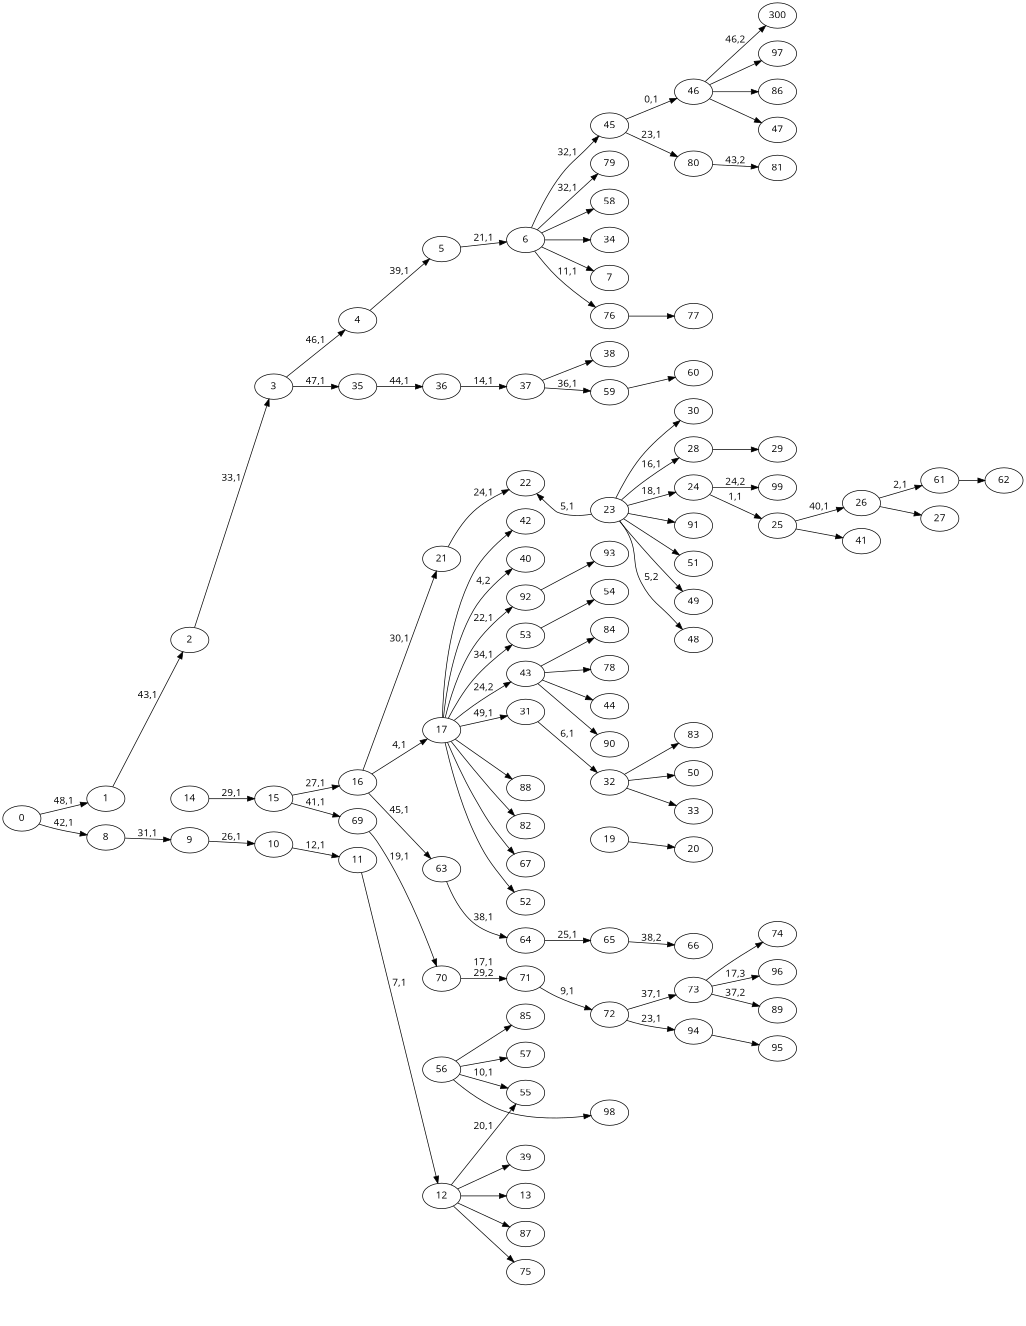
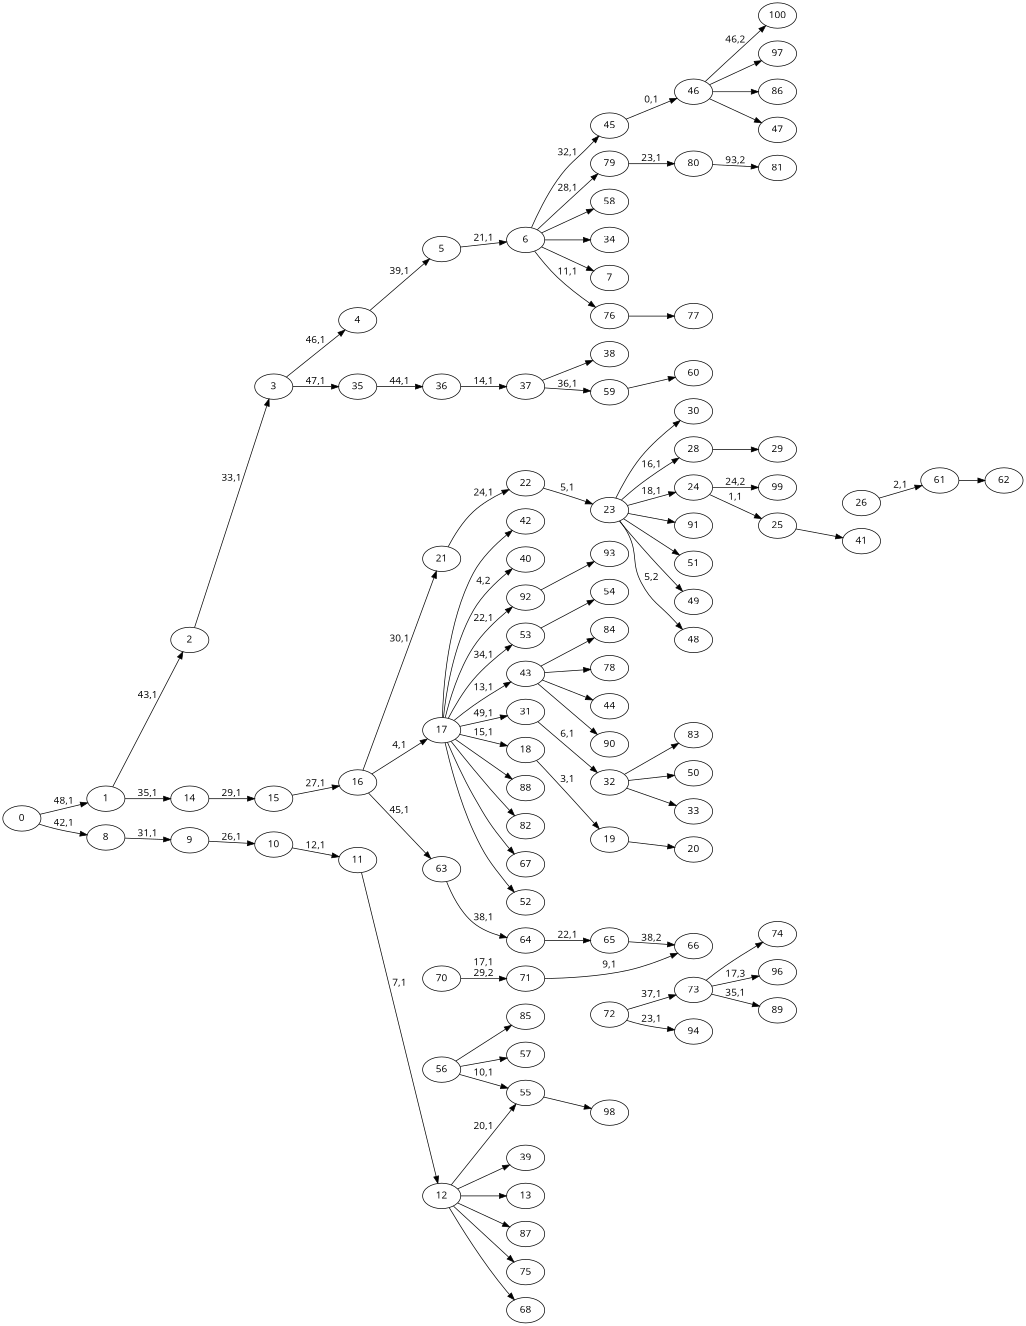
  digraph {
    fontname="Open Sans"
    rankdir=LR
    node [fontname="Open Sans"]
    edge [fontname="Open Sans"]
    94
-   95
    92
    93
    80
    81
    79
    76
    77
    73
    96
    89
    74
    72
    71
    70
-   69
    65
    66
    64
    63
    61
    62
    59
    60
    56
    98
    85
    57
    55
    53
    54
    46
-   100 [label=300]
+   100
    97
    86
    47
    45
    43
    90
    84
    78
    44
    37
    38
    36
    35
    32
    83
    50
    33
    31
    28
    29
    26
-   27
    25
    41
    24
    99
    23
    91
    51
    49
    48
    30
    22
    21
    19
    20
+   18
    17
    88
    82
    67
    52
    42
    40
    16
    15
    14
    12
    87
    75
+   68
    39
    13
    11
    10
    9
    8
    6
    58
    34
    7
    5
    4
    3
    2
    1
    0
-   94 -> 95
    92 -> 93
-   80 -> 81 [label="43,2"]
-   45 -> 80 [label="23,1"]
+   80 -> 81 [label="93,2"]
+   79 -> 80 [label="23,1"]
    76 -> 77
    73 -> 96 [label="17,3"]
-   73 -> 89 [label="37,2"]
+   73 -> 89 [label="35,1"]
    73 -> 74
    72 -> 94 [label="23,1"]
    72 -> 73 [label="37,1"]
-   71 -> 72 [label="9,1"]
+   71 -> 66 [label="9,1"]
    70 -> 71 [label="17,1\n29,2"]
-   69 -> 70 [label="19,1"]
    65 -> 66 [label="38,2"]
-   64 -> 65 [label="25,1"]
+   64 -> 65 [label="22,1"]
    63 -> 64 [label="38,1"]
    61 -> 62
    59 -> 60
-   56 -> 98
+   55 -> 98
    56 -> 85
    56 -> 57
    56 -> 55 [label="10,1"]
    53 -> 54
    46 -> 100 [label="46,2"]
    46 -> 97
    46 -> 86
    46 -> 47
    45 -> 46 [label="0,1"]
    43 -> 90
    43 -> 84
    43 -> 78
    43 -> 44
    37 -> 59 [label="36,1"]
    37 -> 38
    36 -> 37 [label="14,1"]
    35 -> 36 [label="44,1"]
    32 -> 83
    32 -> 50
    32 -> 33
    31 -> 32 [label="6,1"]
    28 -> 29
    26 -> 61 [label="2,1"]
-   26 -> 27
-   25 -> 26 [label="40,1"]
    25 -> 41
    24 -> 25 [label="1,1"]
    24 -> 99 [label="24,2"]
    23 -> 28 [label="16,1"]
    23 -> 24 [label="18,1"]
    23 -> 91
    23 -> 51
    23 -> 49
    23 -> 48 [label="5,2"]
    23 -> 30
-   23 -> 22 [label="5,1"]
+   22 -> 23 [label="5,1"]
    21 -> 22 [label="24,1"]
    19 -> 20
+   18 -> 19 [label="3,1"]
    17 -> 92 [label="22,1"]
    17 -> 53 [label="34,1"]
-   17 -> 43 [label="24,2"]
+   17 -> 43 [label="13,1"]
    17 -> 31 [label="49,1"]
+   17 -> 18 [label="15,1"]
    17 -> 88
    17 -> 82
    17 -> 67
    17 -> 52
    17 -> 42
    17 -> 40 [label="4,2"]
    16 -> 63 [label="45,1"]
    16 -> 21 [label="30,1"]
    16 -> 17 [label="4,1"]
-   15 -> 69 [label="41,1"]
    15 -> 16 [label="27,1"]
    14 -> 15 [label="29,1"]
    12 -> 55 [label="20,1"]
    12 -> 87
    12 -> 75
+   12 -> 68
    12 -> 39
    12 -> 13
    11 -> 12 [label="7,1"]
    10 -> 11 [label="12,1"]
    9 -> 10 [label="26,1"]
    8 -> 9 [label="31,1"]
-   6 -> 79 [label="32,1"]
+   6 -> 79 [label="28,1"]
    6 -> 76 [label="11,1"]
    6 -> 45 [label="32,1"]
    6 -> 58
    6 -> 34
    6 -> 7
    5 -> 6 [label="21,1"]
    4 -> 5 [label="39,1"]
    3 -> 35 [label="47,1"]
    3 -> 4 [label="46,1"]
    2 -> 3 [label="33,1"]
+   1 -> 14 [label="35,1"]
    1 -> 2 [label="43,1"]
    0 -> 8 [label="42,1"]
    0 -> 1 [label="48,1"]
  }
